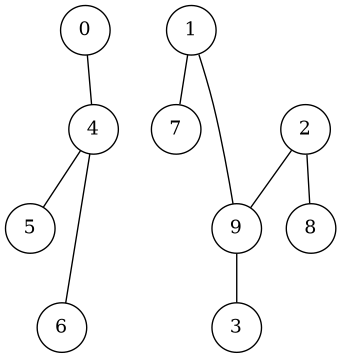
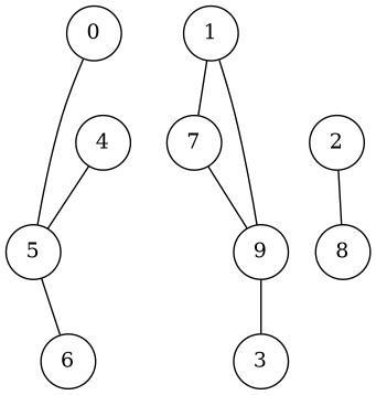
  graph {
    node [shape=circle]
    4
    5
    6
    1
    7
    9
    2
    8
    3
    0
    4 -- 5
-   4 -- 6
+   5 -- 6
    1 -- 7
    1 -- 9
    9 -- 3
-   2 -- 9
+   7 -- 9
    2 -- 8
-   0 -- 4
+   0 -- 5
  }
